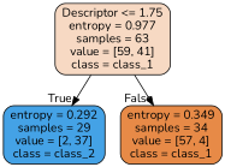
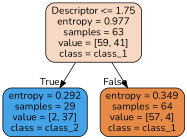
  digraph {
    fontname=Nunito
    node [color=black fontname=Nunito shape=box style="filled, rounded"]
    edge [fontname=Nunito labeldistance=2.5]
    n1 [fillcolor="#f7d9c3" label="Descriptor <= 1.75\nentropy = 0.977\nsamples = 63\nvalue = [59, 41]\nclass = class_1"]
    n2 [fillcolor="#44a2e6" label="entropy = 0.292\nsamples = 29\nvalue = [2, 37]\nclass = class_2"]
-   n3 [fillcolor="#e78a47" label="entropy = 0.349\nsamples = 34\nvalue = [57, 4]\nclass = class_1"]
+   n3 [fillcolor="#e78a47" label="entropy = 0.349\nsamples = 64\nvalue = [57, 4]\nclass = class_1"]
    n1 -> n2 [headlabel=True labelangle=45]
    n1 -> n3 [headlabel=False labelangle=-45]
  }
